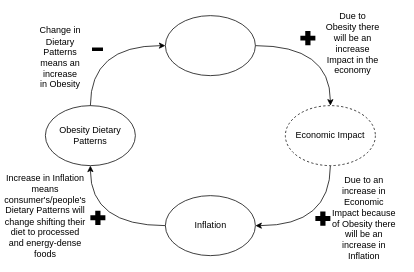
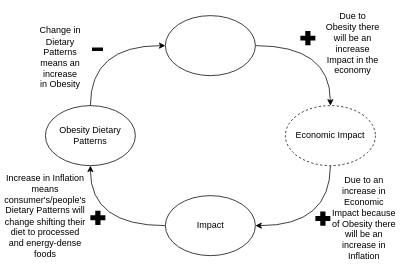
  <mxCell id="0" />
  <mxCell id="1" parent="0" />
  <mxCell id="2" style="edgeStyle=orthogonalEdgeStyle;rounded=0;orthogonalLoop=1;jettySize=auto;html=1;exitX=1;exitY=0.5;exitDx=0;exitDy=0;curved=1;" edge="1" parent="1" source="3" target="9"><mxGeometry relative="1" as="geometry" /></mxCell>
  <mxCell id="3" value="" style="ellipse;whiteSpace=wrap;html=1;" vertex="1" parent="1"><mxGeometry x="220" y="20" width="120" height="80" as="geometry" /></mxCell>
  <mxCell id="4" style="edgeStyle=orthogonalEdgeStyle;rounded=0;orthogonalLoop=1;jettySize=auto;html=1;exitX=0.5;exitY=0;exitDx=0;exitDy=0;entryX=0;entryY=0.5;entryDx=0;entryDy=0;curved=1;" edge="1" parent="1" source="5" target="3"><mxGeometry relative="1" as="geometry" /></mxCell>
  <mxCell id="5" value="Obesity Dietary Patterns" style="ellipse;whiteSpace=wrap;html=1;" vertex="1" parent="1"><mxGeometry x="60" y="140" width="120" height="80" as="geometry" /></mxCell>
  <mxCell id="6" style="edgeStyle=orthogonalEdgeStyle;rounded=0;orthogonalLoop=1;jettySize=auto;html=1;exitX=0;exitY=0.5;exitDx=0;exitDy=0;entryX=0.5;entryY=1;entryDx=0;entryDy=0;curved=1;" edge="1" parent="1" source="7" target="5"><mxGeometry relative="1" as="geometry" /></mxCell>
  <mxCell id="7" value="" style="ellipse;whiteSpace=wrap;html=1;" vertex="1" parent="1"><mxGeometry x="220" y="260" width="120" height="80" as="geometry" /></mxCell>
  <mxCell id="8" style="edgeStyle=orthogonalEdgeStyle;rounded=0;orthogonalLoop=1;jettySize=auto;html=1;exitX=0.5;exitY=1;exitDx=0;exitDy=0;entryX=1;entryY=0.5;entryDx=0;entryDy=0;curved=1;" edge="1" parent="1" source="9" target="7"><mxGeometry relative="1" as="geometry" /></mxCell>
  <mxCell id="9" value="Economic Impact" style="ellipse;whiteSpace=wrap;html=1;dashed=1;" vertex="1" parent="1"><mxGeometry x="380" y="140" width="120" height="80" as="geometry" /></mxCell>
  <mxCell id="10" value="" style="shape=mxgraph.signs.healthcare.first_aid;html=1;pointerEvents=1;fillColor=#000000;strokeColor=none;verticalLabelPosition=bottom;verticalAlign=top;align=center;" vertex="1" parent="1"><mxGeometry x="120" y="280" width="20" height="19" as="geometry" /></mxCell>
- <mxCell id="11" value="Inflation" style="text;html=1;strokeColor=none;fillColor=none;align=center;verticalAlign=middle;whiteSpace=wrap;rounded=0;" vertex="1" parent="1"><mxGeometry x="232.5" y="285" width="95" height="30" as="geometry" /></mxCell>
+ <mxCell id="11" value="Impact" style="text;html=1;strokeColor=none;fillColor=none;align=center;verticalAlign=middle;whiteSpace=wrap;rounded=0;" vertex="1" parent="1"><mxGeometry x="232.5" y="285" width="95" height="30" as="geometry" /></mxCell>
  <mxCell id="12" value="Due to Obesity there will be an increase Impact in the economy" style="text;html=1;strokeColor=none;fillColor=none;align=center;verticalAlign=middle;whiteSpace=wrap;rounded=0;" vertex="1" parent="1"><mxGeometry x="430" y="41.5" width="80" height="30" as="geometry" /></mxCell>
  <mxCell id="13" value="Due to an increase in Economic Impact because of Obesity there will be an increase in Inflation" style="text;html=1;strokeColor=none;fillColor=none;align=center;verticalAlign=middle;whiteSpace=wrap;rounded=0;" vertex="1" parent="1"><mxGeometry x="440" y="274.5" width="90" height="30" as="geometry" /></mxCell>
  <mxCell id="14" value="Increase in Inflation means consumer's/people's Dietary Patterns will change shifting their diet to processed and energy-dense foods" style="text;html=1;strokeColor=none;fillColor=none;align=center;verticalAlign=middle;whiteSpace=wrap;rounded=0;" vertex="1" parent="1"><mxGeometry x="20" y="259.5" width="80" height="55.5" as="geometry" /></mxCell>
  <mxCell id="15" value="Change in Dietary Patterns means an increase in Obesity" style="text;html=1;strokeColor=none;fillColor=none;align=center;verticalAlign=middle;whiteSpace=wrap;rounded=0;" vertex="1" parent="1"><mxGeometry x="50" y="60.5" width="60" height="30" as="geometry" /></mxCell>
  <mxCell id="16" value="" style="shape=mxgraph.signs.healthcare.first_aid;html=1;pointerEvents=1;fillColor=#000000;strokeColor=none;verticalLabelPosition=bottom;verticalAlign=top;align=center;" vertex="1" parent="1"><mxGeometry x="420" y="281" width="20" height="19" as="geometry" /></mxCell>
  <mxCell id="17" value="" style="shape=mxgraph.signs.healthcare.first_aid;html=1;pointerEvents=1;fillColor=#000000;strokeColor=none;verticalLabelPosition=bottom;verticalAlign=top;align=center;" vertex="1" parent="1"><mxGeometry x="400" y="40.5" width="20" height="19" as="geometry" /></mxCell>
  <mxCell id="18" value="&lt;font style=&quot;font-size: 60px;&quot;&gt;-&lt;/font&gt;" style="text;html=1;strokeColor=none;fillColor=none;align=center;verticalAlign=middle;whiteSpace=wrap;rounded=0;" vertex="1" parent="1"><mxGeometry x="100" y="45" width="60" height="30" as="geometry" /></mxCell>
